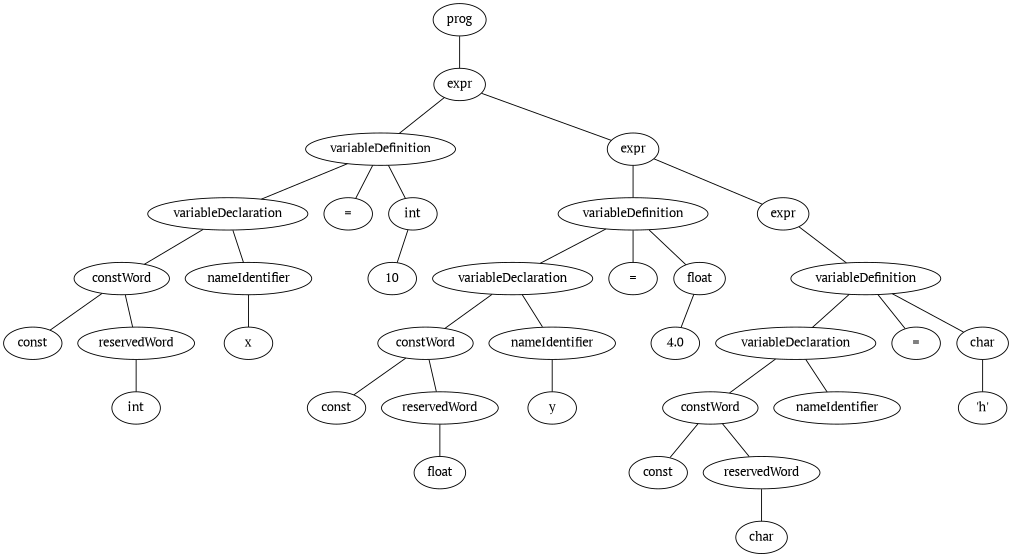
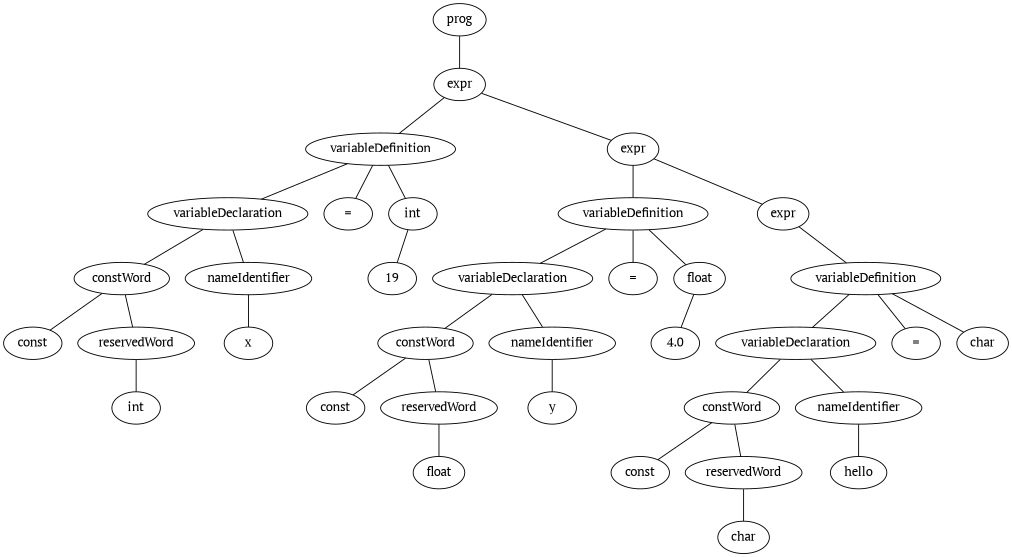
  graph {
    fontname="PT Serif"
    node [fontname="PT Serif"]
    edge [fontname="PT Serif"]
    n1 [label=prog]
    n2 [label=expr]
    n3 [label=variableDefinition]
    n4 [label=expr]
    n5 [label=variableDeclaration]
    n6 [label="="]
    n7 [label=int]
    n8 [label=variableDefinition]
    n9 [label=expr]
    n10 [label=constWord]
    n11 [label=nameIdentifier]
-   n12 [label=10]
+   n12 [label=19]
    n13 [label=const]
    n14 [label=reservedWord]
    n15 [label=x]
    n16 [label=int]
    n17 [label=variableDeclaration]
    n18 [label="="]
    n19 [label=float]
    n20 [label=variableDefinition]
    n21 [label=constWord]
    n22 [label=nameIdentifier]
    n23 [label=4.0]
    n24 [label=const]
    n25 [label=reservedWord]
    n26 [label=y]
    n27 [label=float]
    n28 [label=variableDeclaration]
    n29 [label="="]
    n30 [label=char]
    n31 [label=constWord]
    n32 [label=nameIdentifier]
-   n33 [label="'h'"]
    n34 [label=const]
    n35 [label=reservedWord]
+   n36 [label=hello]
    n37 [label=char]
    n1 -- n2
    n2 -- n3
    n2 -- n4
    n3 -- n5
    n3 -- n6
    n3 -- n7
    n4 -- n8
    n4 -- n9
    n5 -- n10
    n5 -- n11
    n7 -- n12
    n8 -- n17
    n8 -- n18
    n8 -- n19
    n9 -- n20
    n10 -- n13
    n10 -- n14
    n11 -- n15
    n14 -- n16
    n17 -- n21
    n17 -- n22
    n19 -- n23
    n20 -- n28
    n20 -- n29
    n20 -- n30
    n21 -- n24
    n21 -- n25
    n22 -- n26
    n25 -- n27
    n28 -- n31
    n28 -- n32
-   n30 -- n33
    n31 -- n34
    n31 -- n35
+   n32 -- n36
    n35 -- n37
  }
